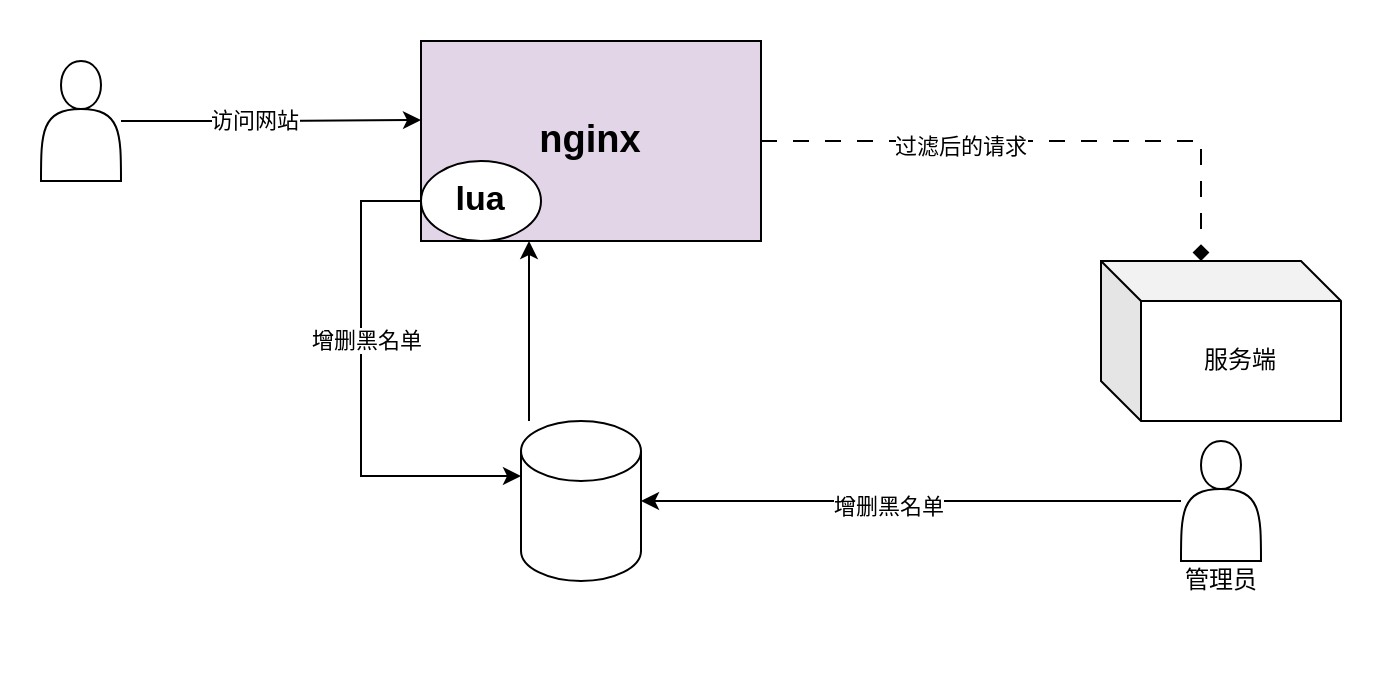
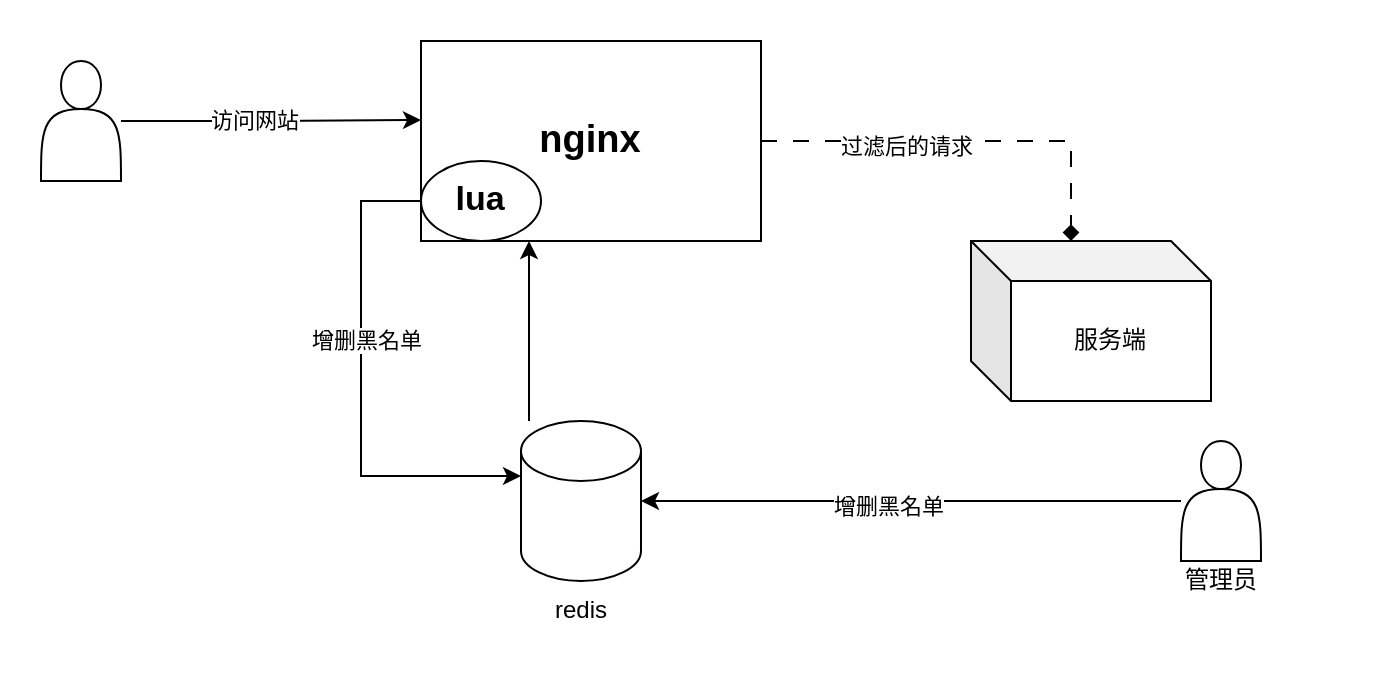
  <mxCell id="0" />
  <mxCell id="1" parent="0" />
  <mxCell id="2" style="edgeStyle=orthogonalEdgeStyle;rounded=0;orthogonalLoop=1;jettySize=auto;html=1;entryX=0;entryY=0.395;entryDx=0;entryDy=0;entryPerimeter=0;" edge="1" parent="1" source="4" target="7"><mxGeometry relative="1" as="geometry" /></mxCell>
  <mxCell id="3" value="访问网站" style="edgeLabel;html=1;align=center;verticalAlign=middle;resizable=0;points=[];" vertex="1" connectable="0" parent="2"><mxGeometry x="-0.123" y="2" relative="1" as="geometry"><mxPoint y="1" as="offset" /></mxGeometry></mxCell>
  <mxCell id="4" value="" style="shape=actor;whiteSpace=wrap;html=1;" vertex="1" parent="1"><mxGeometry x="20" y="30" width="40" height="60" as="geometry" /></mxCell>
  <mxCell id="5" style="edgeStyle=orthogonalEdgeStyle;rounded=0;orthogonalLoop=1;jettySize=auto;html=1;entryX=0;entryY=0;entryDx=50;entryDy=0;entryPerimeter=0;dashed=1;dashPattern=8 8;endArrow=diamond;" edge="1" parent="1" source="7" target="14"><mxGeometry relative="1" as="geometry" /></mxCell>
  <mxCell id="6" value="过滤后的请求" style="edgeLabel;html=1;align=center;verticalAlign=middle;resizable=0;points=[];" vertex="1" connectable="0" parent="5"><mxGeometry x="-0.293" y="-1" relative="1" as="geometry"><mxPoint y="1" as="offset" /></mxGeometry></mxCell>
- <mxCell id="7" value="&lt;font style=&quot;font-size: 19px;&quot;&gt;&lt;b&gt;nginx&lt;/b&gt;&lt;/font&gt;" style="rounded=0;whiteSpace=wrap;html=1;fillColor=#e1d5e7;" vertex="1" parent="1"><mxGeometry x="210" y="20" width="170" height="100" as="geometry" /></mxCell>
+ <mxCell id="7" value="&lt;font style=&quot;font-size: 19px;&quot;&gt;&lt;b&gt;nginx&lt;/b&gt;&lt;/font&gt;" style="rounded=0;whiteSpace=wrap;html=1;" vertex="1" parent="1"><mxGeometry x="210" y="20" width="170" height="100" as="geometry" /></mxCell>
  <mxCell id="8" style="edgeStyle=orthogonalEdgeStyle;rounded=0;orthogonalLoop=1;jettySize=auto;html=1;entryX=0;entryY=0;entryDx=0;entryDy=27.5;entryPerimeter=0;" edge="1" parent="1" source="10" target="12"><mxGeometry relative="1" as="geometry"><Array as="points"><mxPoint x="180" y="100" /><mxPoint x="180" y="238" /></Array></mxGeometry></mxCell>
  <mxCell id="9" value="增删黑名单" style="edgeLabel;html=1;align=center;verticalAlign=middle;resizable=0;points=[];" vertex="1" connectable="0" parent="8"><mxGeometry x="-0.2" y="2" relative="1" as="geometry"><mxPoint as="offset" /></mxGeometry></mxCell>
  <mxCell id="10" value="&lt;b&gt;&lt;font style=&quot;font-size: 17px;&quot;&gt;lua&lt;/font&gt;&lt;/b&gt;" style="ellipse;whiteSpace=wrap;html=1;" vertex="1" parent="1"><mxGeometry x="210" y="80" width="60" height="40" as="geometry" /></mxCell>
  <mxCell id="11" style="edgeStyle=orthogonalEdgeStyle;rounded=0;orthogonalLoop=1;jettySize=auto;html=1;entryX=0.9;entryY=1;entryDx=0;entryDy=0;entryPerimeter=0;" edge="1" parent="1" source="12" target="10"><mxGeometry relative="1" as="geometry"><Array as="points"><mxPoint x="264" y="190" /><mxPoint x="264" y="190" /></Array></mxGeometry></mxCell>
  <mxCell id="12" value="" style="shape=cylinder3;whiteSpace=wrap;html=1;boundedLbl=1;backgroundOutline=1;size=15;" vertex="1" parent="1"><mxGeometry x="260" y="210" width="60" height="80" as="geometry" /></mxCell>
- <mxCell id="14" value="服务端" style="shape=cube;whiteSpace=wrap;html=1;boundedLbl=1;backgroundOutline=1;darkOpacity=0.05;darkOpacity2=0.1;" vertex="1" parent="1"><mxGeometry x="550" y="130" width="120" height="80" as="geometry" /></mxCell>
+ <mxCell id="13" value="redis" style="text;html=1;align=center;verticalAlign=middle;resizable=0;points=[];autosize=1;strokeColor=none;fillColor=none;" vertex="1" parent="1"><mxGeometry x="265" y="290" width="50" height="30" as="geometry" /></mxCell>
+ <mxCell id="14" value="服务端" style="shape=cube;whiteSpace=wrap;html=1;boundedLbl=1;backgroundOutline=1;darkOpacity=0.05;darkOpacity2=0.1;" vertex="1" parent="1"><mxGeometry x="485" y="120" width="120" height="80" as="geometry" /></mxCell>
  <mxCell id="15" style="edgeStyle=orthogonalEdgeStyle;rounded=0;orthogonalLoop=1;jettySize=auto;html=1;entryX=1;entryY=0.5;entryDx=0;entryDy=0;entryPerimeter=0;" edge="1" parent="1" source="17" target="12"><mxGeometry relative="1" as="geometry" /></mxCell>
  <mxCell id="16" value="增删黑名单" style="edgeLabel;html=1;align=center;verticalAlign=middle;resizable=0;points=[];" vertex="1" connectable="0" parent="15"><mxGeometry x="0.089" y="2" relative="1" as="geometry"><mxPoint as="offset" /></mxGeometry></mxCell>
  <mxCell id="17" value="" style="shape=actor;whiteSpace=wrap;html=1;" vertex="1" parent="1"><mxGeometry x="590" y="220" width="40" height="60" as="geometry" /></mxCell>
  <mxCell id="18" value="管理员" style="text;html=1;align=center;verticalAlign=middle;resizable=0;points=[];autosize=1;strokeColor=none;fillColor=none;" vertex="1" parent="1"><mxGeometry x="580" y="275" width="60" height="30" as="geometry" /></mxCell>
